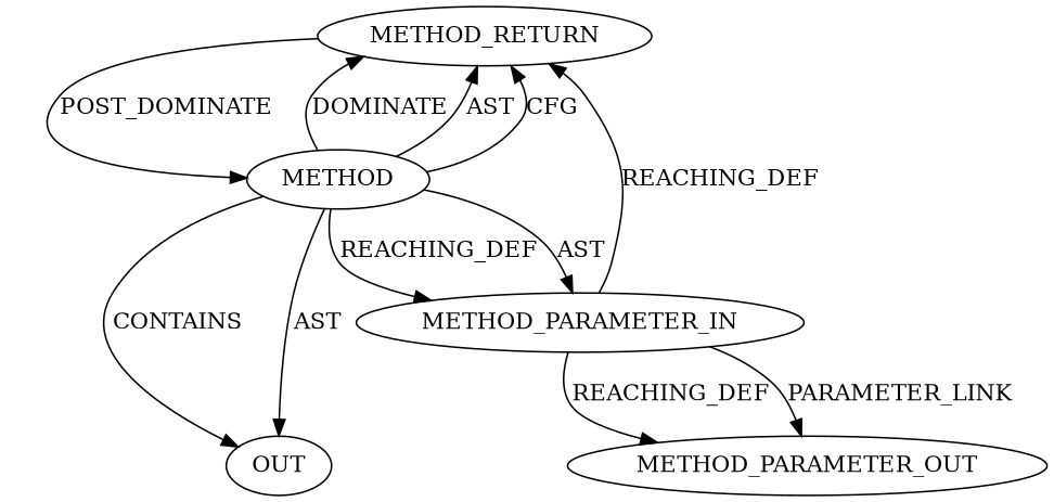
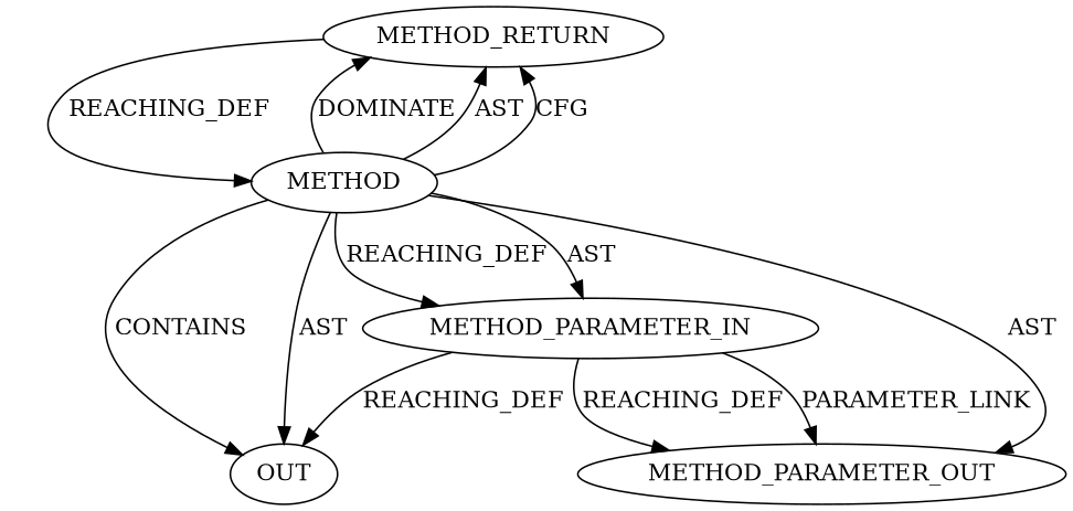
  digraph {
    node [CODE="<empty>" EVALUATION_STRATEGY=BY_VALUE ORDER=1 TYPE_FULL_NAME=ANY]
    n1 [CODE=RET ORDER=2 label=METHOD_RETURN]
    n2 [AST_PARENT_FULL_NAME="<global>" AST_PARENT_TYPE=NAMESPACE_BLOCK FILENAME="<empty>" FULL_NAME=nla_total_size IS_EXTERNAL=true NAME=nla_total_size ORDER=0 label=METHOD EVALUATION_STRATEGY="" TYPE_FULL_NAME=""]
    n3 [ARGUMENT_INDEX=1 label=OUT EVALUATION_STRATEGY=""]
    n4 [CODE=p1 INDEX=1 IS_VARIADIC=false NAME=p1 label=METHOD_PARAMETER_IN]
    n5 [CODE=p1 INDEX=1 IS_VARIADIC=false NAME=p1 label=METHOD_PARAMETER_OUT]
-   n1 -> n2 [label=POST_DOMINATE]
+   n1 -> n2 [label=REACHING_DEF]
    n2 -> n1 [label=DOMINATE]
    n2 -> n1 [label=AST]
    n2 -> n1 [label=CFG]
    n2 -> n3 [label=CONTAINS]
    n2 -> n3 [label=AST]
    n2 -> n4 [label=REACHING_DEF]
    n2 -> n4 [label=AST]
-   n4 -> n1 [VARIABLE=p1 label=REACHING_DEF]
+   n2 -> n5 [label=AST]
+   n4 -> n3 [VARIABLE=p1 label=REACHING_DEF]
    n4 -> n5 [VARIABLE=p1 label=REACHING_DEF]
    n4 -> n5 [label=PARAMETER_LINK]
  }
